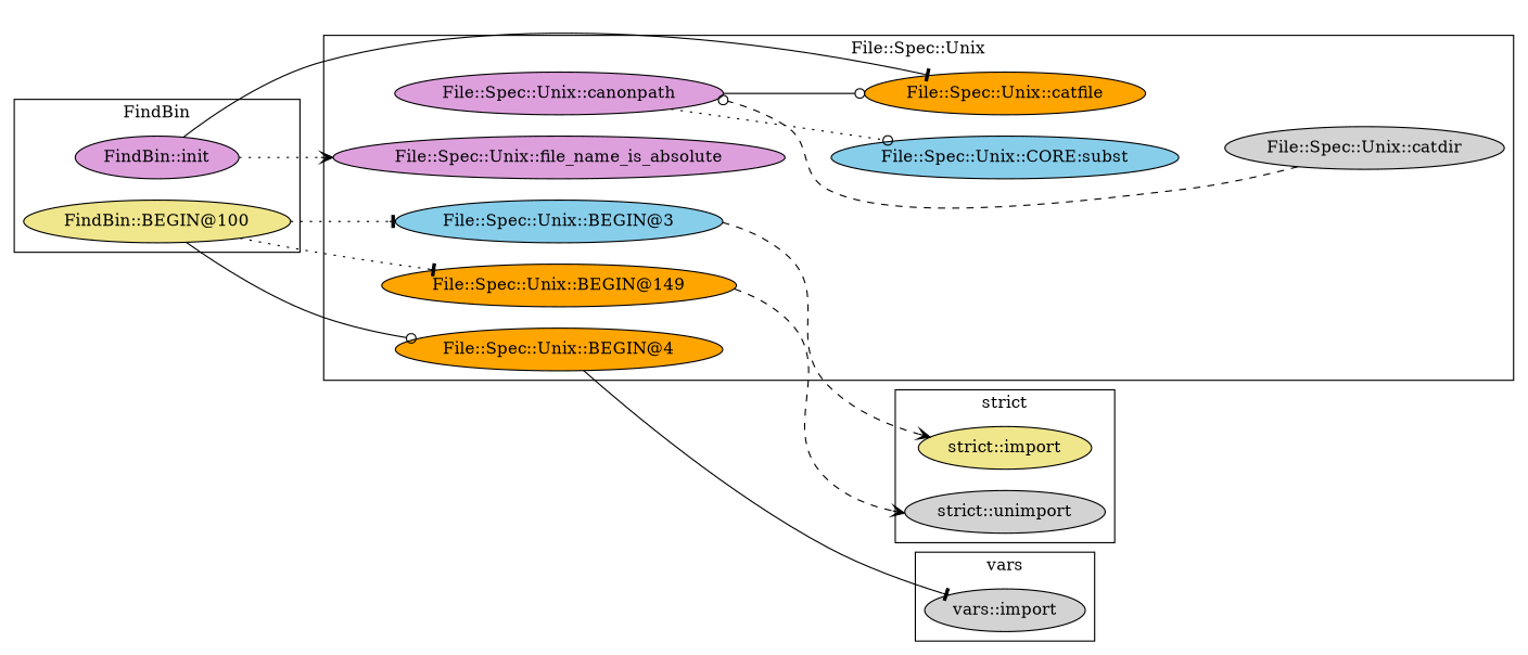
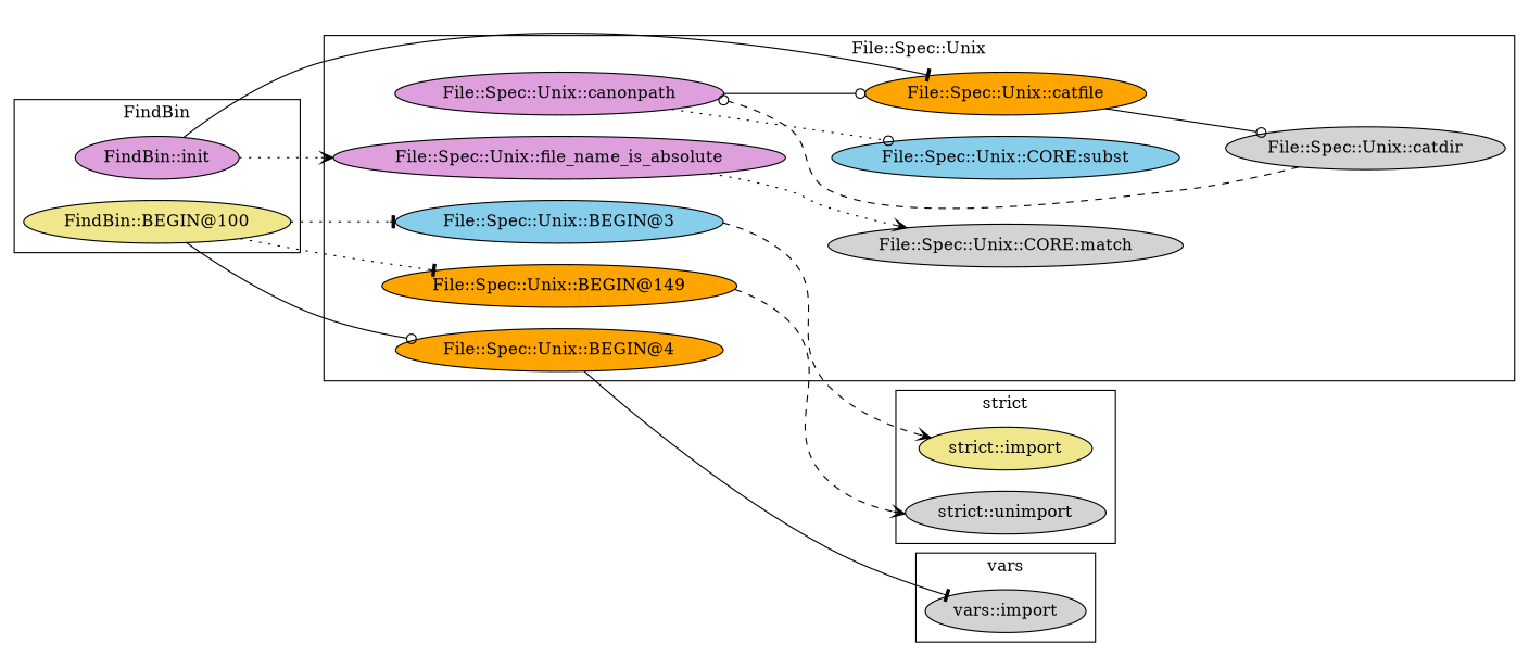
  digraph {
    rankdir=LR
    node [fillcolor=lightgrey style=filled]
    edge [arrowhead=odot style=solid]
    "strict::import" [fillcolor=khaki]
    "strict::unimport"
    "vars::import"
    "File::Spec::Unix::canonpath" [fillcolor=plum]
+   "File::Spec::Unix::CORE:match"
    "File::Spec::Unix::catfile" [fillcolor=orange]
    "File::Spec::Unix::BEGIN@149" [fillcolor=orange]
    "File::Spec::Unix::file_name_is_absolute" [fillcolor=plum]
    "File::Spec::Unix::BEGIN@4" [fillcolor=orange]
    "File::Spec::Unix::BEGIN@3" [fillcolor=skyblue]
    "File::Spec::Unix::CORE:subst" [fillcolor=skyblue]
    "File::Spec::Unix::catdir"
    "FindBin::init" [fillcolor=plum]
    "FindBin::BEGIN@100" [fillcolor=khaki]
    subgraph cluster_1 {
      label="strict"
      "strict::import"
      "strict::unimport"
    }
    subgraph cluster_2 {
      label=vars
      "vars::import"
    }
    subgraph cluster_3 {
      label="File::Spec::Unix"
      "File::Spec::Unix::canonpath"
+     "File::Spec::Unix::CORE:match"
      "File::Spec::Unix::catfile"
      "File::Spec::Unix::BEGIN@149"
      "File::Spec::Unix::file_name_is_absolute"
      "File::Spec::Unix::BEGIN@4"
      "File::Spec::Unix::BEGIN@3"
      "File::Spec::Unix::CORE:subst"
      "File::Spec::Unix::catdir"
    }
    subgraph cluster_4 {
      label=FindBin
      "FindBin::init"
      "FindBin::BEGIN@100"
    }
    "File::Spec::Unix::canonpath" -> "File::Spec::Unix::catfile"
    "File::Spec::Unix::canonpath" -> "File::Spec::Unix::CORE:subst" [style=dotted]
+   "File::Spec::Unix::catfile" -> "File::Spec::Unix::catdir"
    "File::Spec::Unix::BEGIN@149" -> "strict::unimport" [arrowhead=vee style=dashed]
+   "File::Spec::Unix::file_name_is_absolute" -> "File::Spec::Unix::CORE:match" [arrowhead=vee style=dotted]
    "File::Spec::Unix::BEGIN@4" -> "vars::import" [arrowhead=tee]
    "File::Spec::Unix::BEGIN@3" -> "strict::import" [arrowhead=vee style=dashed]
    "File::Spec::Unix::catdir" -> "File::Spec::Unix::canonpath" [style=dashed]
    "FindBin::init" -> "File::Spec::Unix::catfile" [arrowhead=tee]
    "FindBin::init" -> "File::Spec::Unix::file_name_is_absolute" [arrowhead=vee style=dotted]
    "FindBin::BEGIN@100" -> "File::Spec::Unix::BEGIN@149" [arrowhead=tee style=dotted]
    "FindBin::BEGIN@100" -> "File::Spec::Unix::BEGIN@4"
    "FindBin::BEGIN@100" -> "File::Spec::Unix::BEGIN@3" [arrowhead=tee style=dotted]
  }
